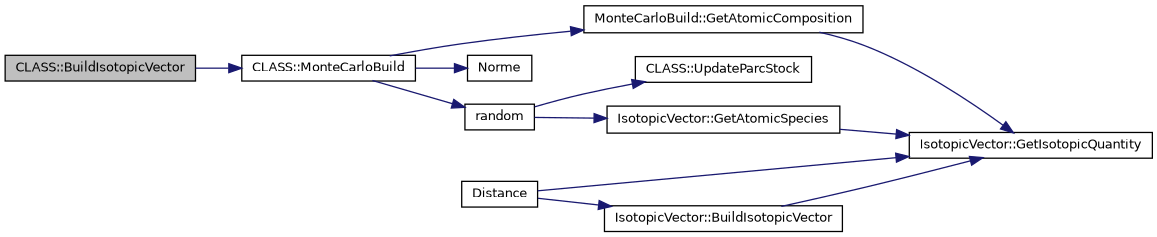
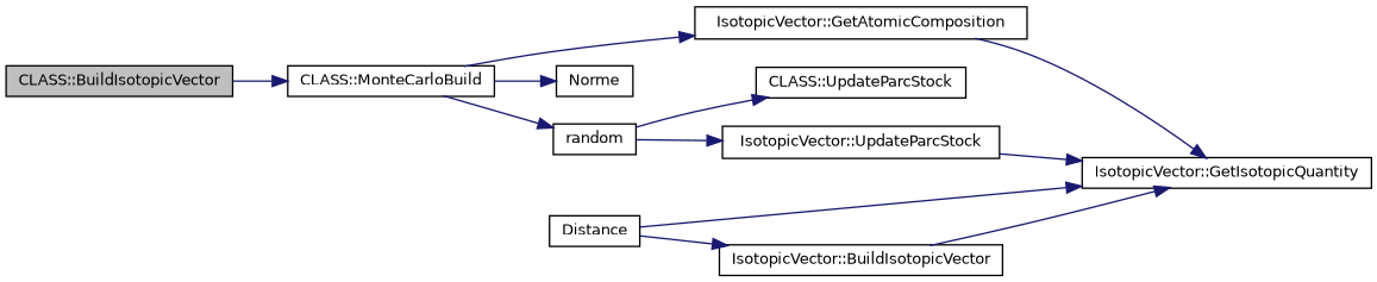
  digraph {
    rankdir=LR
    node [color=black fillcolor=white fontname=Helvetica fontsize=10 shape=record style=filled]
    edge [color=midnightblue fontname=Helvetica fontsize=10 labelfontname=Helvetica labelfontsize=10 style=solid]
    n1 [fillcolor=grey75 fontcolor=black height=0.2 label="CLASS::BuildIsotopicVector" width=0.4]
    n2 [height=0.2 label="CLASS::MonteCarloBuild" width=0.4]
    n3 [height=0.2 label="CLASS::UpdateParcStock" width=0.4]
-   n4 [height=0.2 label="MonteCarloBuild::GetAtomicComposition" width=0.4]
+   n4 [height=0.2 label="IsotopicVector::GetAtomicComposition" width=0.4]
    n5 [height=0.2 label=Norme width=0.4]
    n6 [height=0.2 label=random width=0.4]
-   n7 [height=0.2 label="IsotopicVector::GetAtomicSpecies" width=0.4]
+   n7 [height=0.2 label="IsotopicVector::UpdateParcStock" width=0.4]
    n8 [height=0.2 label="IsotopicVector::GetIsotopicQuantity" width=0.4]
    n9 [height=0.2 label=Distance width=0.4]
    n10 [height=0.2 label="IsotopicVector::BuildIsotopicVector" width=0.4]
    n1 -> n2
    n2 -> n4
    n2 -> n5
    n2 -> n6
    n4 -> n8
    n6 -> n3
    n6 -> n7
    n7 -> n8
    n9 -> n8
    n9 -> n10
    n10 -> n8
  }
